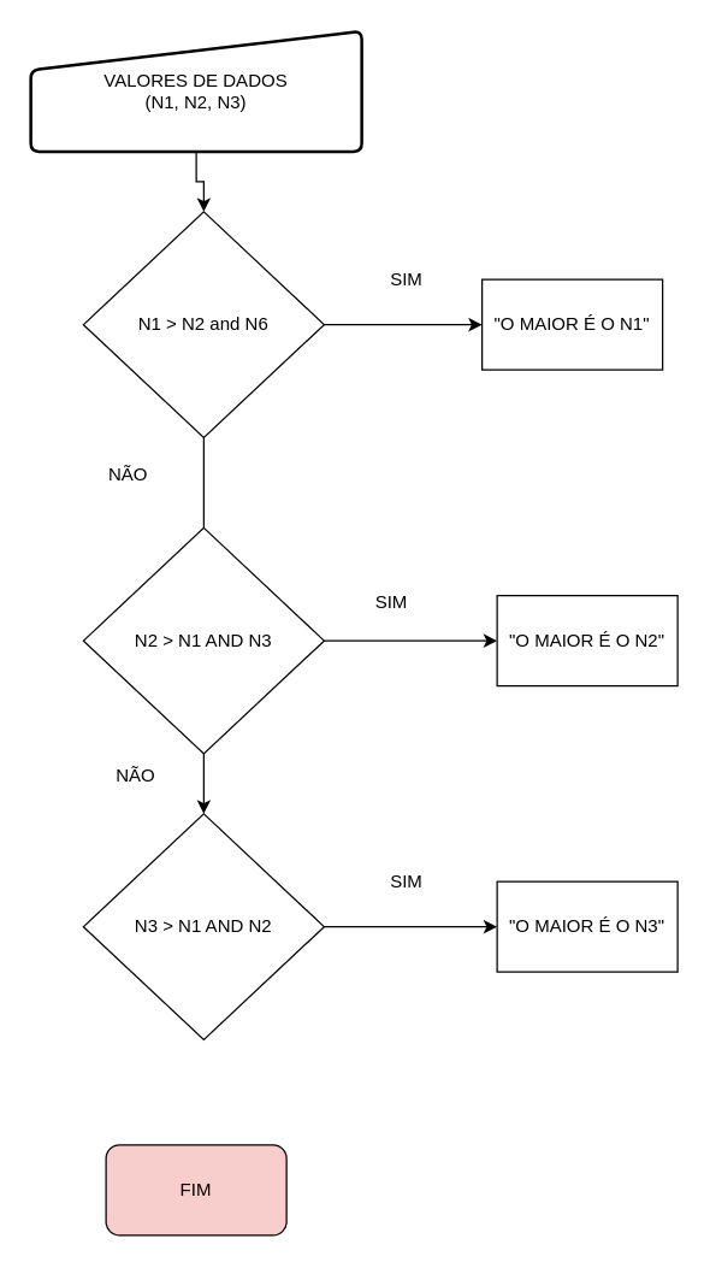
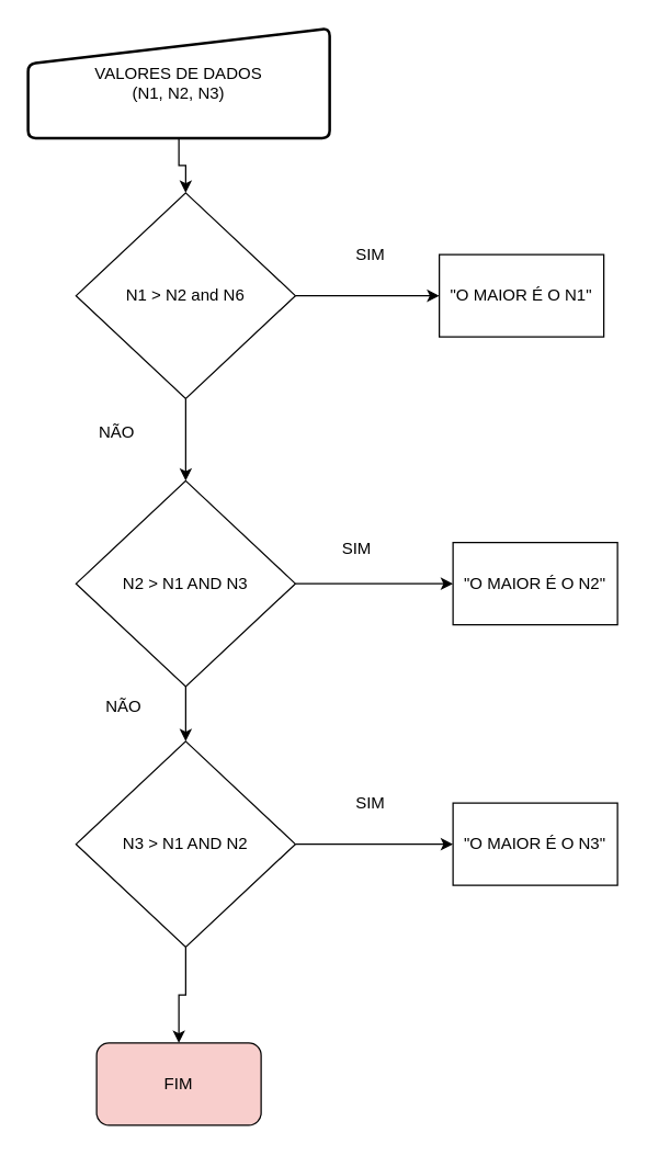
  <mxCell id="0" />
  <mxCell id="1" parent="0" />
  <mxCell id="2" style="edgeStyle=orthogonalEdgeStyle;rounded=0;orthogonalLoop=1;jettySize=auto;html=1;entryX=0.5;entryY=0;entryDx=0;entryDy=0;" edge="1" parent="1" source="3" target="6"><mxGeometry relative="1" as="geometry" /></mxCell>
  <mxCell id="3" value="VALORES DE DADOS&lt;div&gt;(N1, N2, N3)&lt;/div&gt;" style="html=1;strokeWidth=2;shape=manualInput;whiteSpace=wrap;rounded=1;size=26;arcSize=11;" vertex="1" parent="1"><mxGeometry x="20" y="20" width="220" height="80" as="geometry" /></mxCell>
  <mxCell id="4" style="edgeStyle=orthogonalEdgeStyle;rounded=0;orthogonalLoop=1;jettySize=auto;html=1;exitX=1;exitY=0.5;exitDx=0;exitDy=0;entryX=0;entryY=0.5;entryDx=0;entryDy=0;" edge="1" parent="1" source="6" target="15"><mxGeometry relative="1" as="geometry" /></mxCell>
- <mxCell id="5" style="edgeStyle=orthogonalEdgeStyle;rounded=0;orthogonalLoop=1;jettySize=auto;html=1;exitX=0.5;exitY=1;exitDx=0;exitDy=0;entryX=0.5;entryY=0;entryDx=0;entryDy=0;endArrow=none;" edge="1" parent="1" source="6" target="9"><mxGeometry relative="1" as="geometry" /></mxCell>
+ <mxCell id="5" style="edgeStyle=orthogonalEdgeStyle;rounded=0;orthogonalLoop=1;jettySize=auto;html=1;exitX=0.5;exitY=1;exitDx=0;exitDy=0;entryX=0.5;entryY=0;entryDx=0;entryDy=0;" edge="1" parent="1" source="6" target="9"><mxGeometry relative="1" as="geometry" /></mxCell>
  <mxCell id="6" value="N1 &amp;gt; N2 and N6" style="rhombus;whiteSpace=wrap;html=1;" vertex="1" parent="1"><mxGeometry x="55" y="140" width="160" height="150" as="geometry" /></mxCell>
  <mxCell id="7" style="edgeStyle=orthogonalEdgeStyle;rounded=0;orthogonalLoop=1;jettySize=auto;html=1;exitX=1;exitY=0.5;exitDx=0;exitDy=0;entryX=0;entryY=0.5;entryDx=0;entryDy=0;" edge="1" parent="1" source="9" target="14"><mxGeometry relative="1" as="geometry" /></mxCell>
  <mxCell id="8" style="edgeStyle=orthogonalEdgeStyle;rounded=0;orthogonalLoop=1;jettySize=auto;html=1;exitX=0.5;exitY=1;exitDx=0;exitDy=0;entryX=0.5;entryY=0;entryDx=0;entryDy=0;" edge="1" parent="1" source="9" target="12"><mxGeometry relative="1" as="geometry" /></mxCell>
  <mxCell id="9" value="N2 &amp;gt; N1 AND N3" style="rhombus;whiteSpace=wrap;html=1;" vertex="1" parent="1"><mxGeometry x="55" y="350" width="160" height="150" as="geometry" /></mxCell>
  <mxCell id="10" style="edgeStyle=orthogonalEdgeStyle;rounded=0;orthogonalLoop=1;jettySize=auto;html=1;exitX=1;exitY=0.5;exitDx=0;exitDy=0;" edge="1" parent="1" source="12" target="13"><mxGeometry relative="1" as="geometry"><mxPoint x="370" y="615" as="targetPoint" /></mxGeometry></mxCell>
+ <mxCell id="11" style="edgeStyle=orthogonalEdgeStyle;rounded=0;orthogonalLoop=1;jettySize=auto;html=1;exitX=0.5;exitY=1;exitDx=0;exitDy=0;entryX=0.5;entryY=0;entryDx=0;entryDy=0;" edge="1" parent="1" source="12" target="21"><mxGeometry relative="1" as="geometry" /></mxCell>
  <mxCell id="12" value="N3 &amp;gt; N1 AND N2" style="rhombus;whiteSpace=wrap;html=1;" vertex="1" parent="1"><mxGeometry x="55" y="540" width="160" height="150" as="geometry" /></mxCell>
  <mxCell id="13" value="&quot;O MAIOR É O N3&quot;" style="rounded=0;whiteSpace=wrap;html=1;" vertex="1" parent="1"><mxGeometry x="330" y="585" width="120" height="60" as="geometry" /></mxCell>
  <mxCell id="14" value="&quot;O MAIOR É O N2&quot;" style="rounded=0;whiteSpace=wrap;html=1;" vertex="1" parent="1"><mxGeometry x="330" y="395" width="120" height="60" as="geometry" /></mxCell>
  <mxCell id="15" value="&quot;O MAIOR É O N1&quot;" style="rounded=0;whiteSpace=wrap;html=1;" vertex="1" parent="1"><mxGeometry x="320" y="185" width="120" height="60" as="geometry" /></mxCell>
  <mxCell id="16" value="SIM" style="text;html=1;align=center;verticalAlign=middle;whiteSpace=wrap;rounded=0;" vertex="1" parent="1"><mxGeometry x="240" y="170" width="60" height="30" as="geometry" /></mxCell>
  <mxCell id="17" value="SIM" style="text;html=1;align=center;verticalAlign=middle;whiteSpace=wrap;rounded=0;" vertex="1" parent="1"><mxGeometry x="230" y="385" width="60" height="30" as="geometry" /></mxCell>
  <mxCell id="18" value="SIM" style="text;html=1;align=center;verticalAlign=middle;whiteSpace=wrap;rounded=0;" vertex="1" parent="1"><mxGeometry x="240" y="570" width="60" height="30" as="geometry" /></mxCell>
  <mxCell id="19" value="NÃO" style="text;html=1;align=center;verticalAlign=middle;whiteSpace=wrap;rounded=0;" vertex="1" parent="1"><mxGeometry x="60" y="500" width="60" height="30" as="geometry" /></mxCell>
  <mxCell id="20" value="NÃO" style="text;html=1;align=center;verticalAlign=middle;whiteSpace=wrap;rounded=0;" vertex="1" parent="1"><mxGeometry x="55" y="300" width="60" height="30" as="geometry" /></mxCell>
  <mxCell id="21" value="FIM" style="rounded=1;whiteSpace=wrap;html=1;fillColor=#f8cecc;" vertex="1" parent="1"><mxGeometry x="70" y="760" width="120" height="60" as="geometry" /></mxCell>
